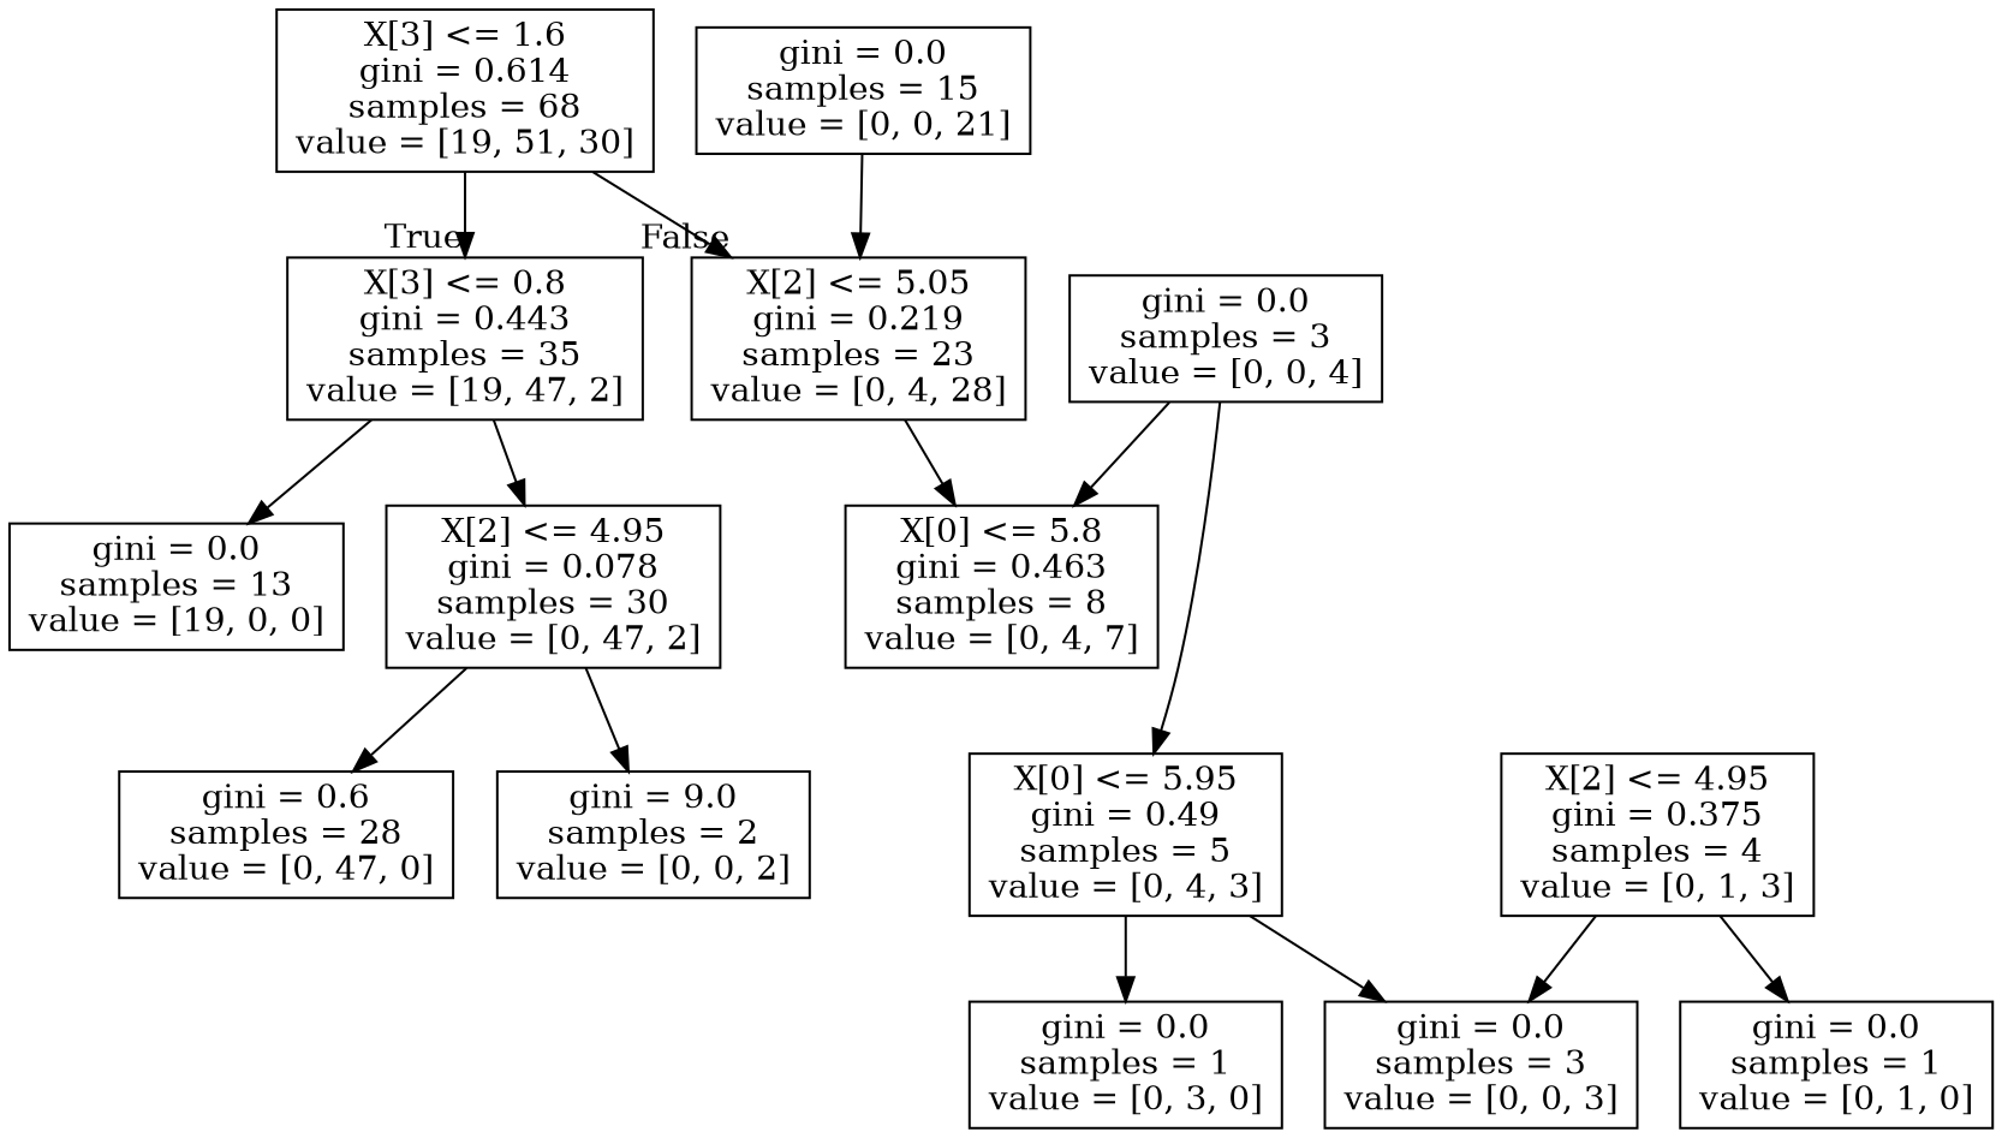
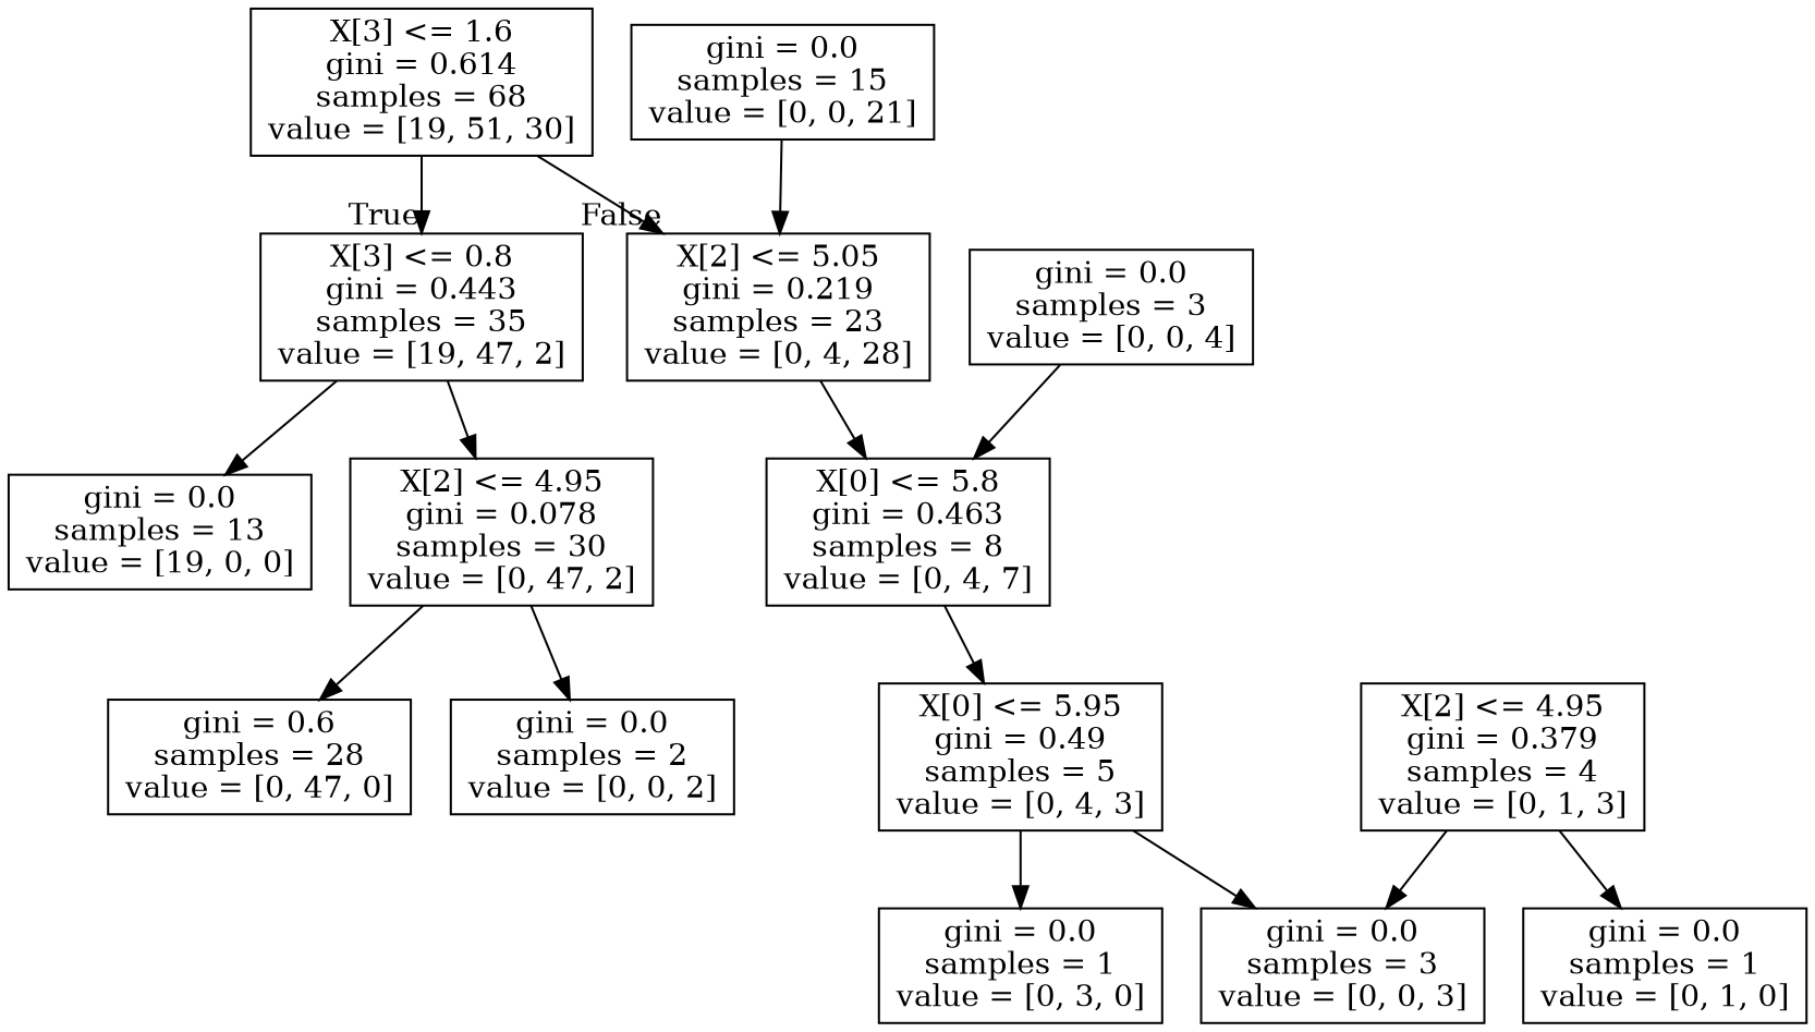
  digraph {
    node [shape=box]
    n1 [label="X[3] <= 1.6\ngini = 0.614\nsamples = 68\nvalue = [19, 51, 30]"]
    n2 [label="X[3] <= 0.8\ngini = 0.443\nsamples = 35\nvalue = [19, 47, 2]"]
    n3 [label="X[2] <= 5.05\ngini = 0.219\nsamples = 23\nvalue = [0, 4, 28]"]
    n4 [label="gini = 0.0\nsamples = 13\nvalue = [19, 0, 0]"]
    n5 [label="X[2] <= 4.95\ngini = 0.078\nsamples = 30\nvalue = [0, 47, 2]"]
    n6 [label="X[0] <= 5.8\ngini = 0.463\nsamples = 8\nvalue = [0, 4, 7]"]
    n7 [label="gini = 0.6\nsamples = 28\nvalue = [0, 47, 0]"]
-   n8 [label="gini = 9.0\nsamples = 2\nvalue = [0, 0, 2]"]
+   n8 [label="gini = 0.0\nsamples = 2\nvalue = [0, 0, 2]"]
    n9 [label="X[0] <= 5.95\ngini = 0.49\nsamples = 5\nvalue = [0, 4, 3]"]
    n10 [label="gini = 0.0\nsamples = 15\nvalue = [0, 0, 21]"]
    n11 [label="gini = 0.0\nsamples = 3\nvalue = [0, 0, 4]"]
    n12 [label="gini = 0.0\nsamples = 1\nvalue = [0, 3, 0]"]
    n13 [label="gini = 0.0\nsamples = 3\nvalue = [0, 0, 3]"]
-   n14 [label="X[2] <= 4.95\ngini = 0.375\nsamples = 4\nvalue = [0, 1, 3]"]
+   n14 [label="X[2] <= 4.95\ngini = 0.379\nsamples = 4\nvalue = [0, 1, 3]"]
    n15 [label="gini = 0.0\nsamples = 1\nvalue = [0, 1, 0]"]
    n1 -> n2 [headlabel=True labelangle=45 labeldistance=2.5]
    n1 -> n3 [headlabel=False labelangle=-45 labeldistance=2.5]
    n2 -> n4
    n2 -> n5
    n3 -> n6
    n5 -> n7
    n5 -> n8
-   n11 -> n9
+   n6 -> n9
    n9 -> n12
    n9 -> n13
    n10 -> n3
    n11 -> n6
    n14 -> n13
    n14 -> n15
  }
